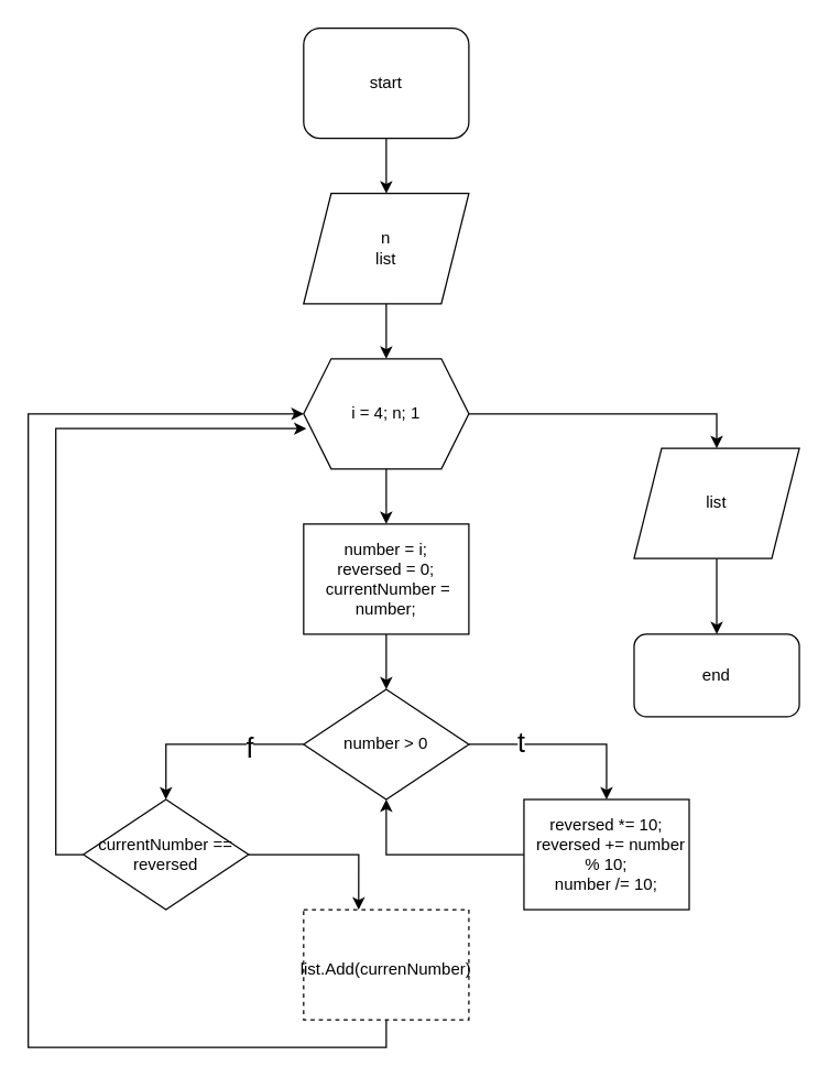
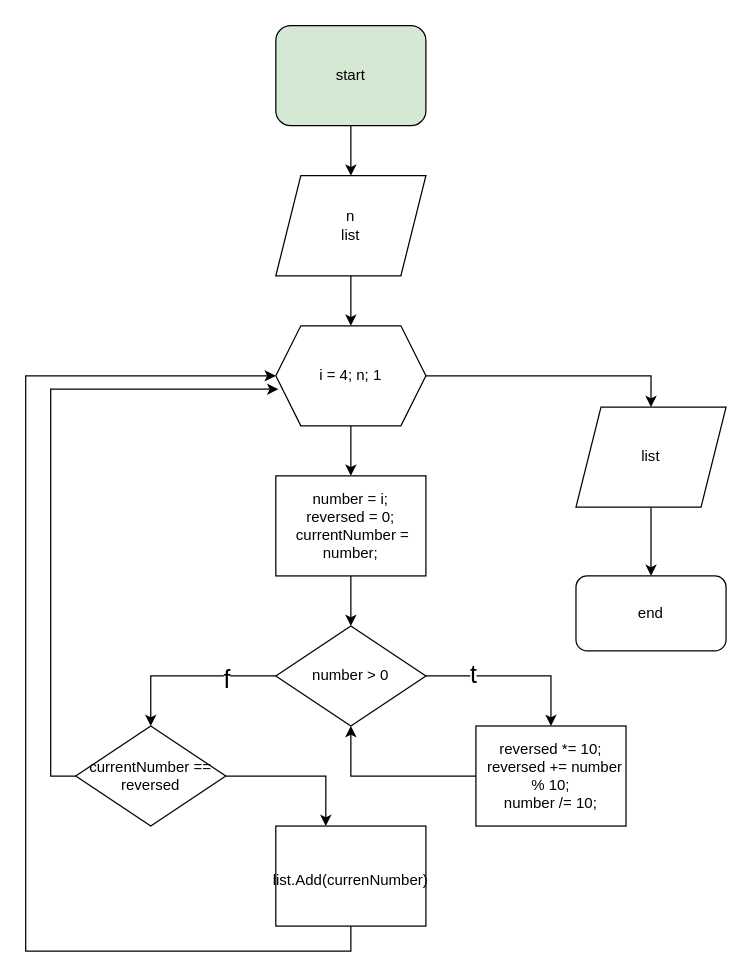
  <mxCell id="0" />
  <mxCell id="1" parent="0" />
  <mxCell id="2" style="edgeStyle=orthogonalEdgeStyle;rounded=0;orthogonalLoop=1;jettySize=auto;html=1;exitX=0.5;exitY=1;exitDx=0;exitDy=0;entryX=0.5;entryY=0;entryDx=0;entryDy=0;" edge="1" parent="1" source="3" target="5"><mxGeometry relative="1" as="geometry" /></mxCell>
- <mxCell id="3" value="start" style="rounded=1;whiteSpace=wrap;html=1;" vertex="1" parent="1"><mxGeometry x="220" y="20" width="120" height="80" as="geometry" /></mxCell>
+ <mxCell id="3" value="start" style="rounded=1;whiteSpace=wrap;html=1;fillColor=#d5e8d4;" vertex="1" parent="1"><mxGeometry x="220" y="20" width="120" height="80" as="geometry" /></mxCell>
  <mxCell id="4" style="edgeStyle=orthogonalEdgeStyle;rounded=0;orthogonalLoop=1;jettySize=auto;html=1;exitX=0.5;exitY=1;exitDx=0;exitDy=0;entryX=0.5;entryY=0;entryDx=0;entryDy=0;" edge="1" parent="1" source="5" target="8"><mxGeometry relative="1" as="geometry" /></mxCell>
  <mxCell id="5" value="n&lt;br&gt;list" style="shape=parallelogram;perimeter=parallelogramPerimeter;whiteSpace=wrap;html=1;fixedSize=1;" vertex="1" parent="1"><mxGeometry x="220" y="140" width="120" height="80" as="geometry" /></mxCell>
  <mxCell id="6" style="edgeStyle=orthogonalEdgeStyle;rounded=0;orthogonalLoop=1;jettySize=auto;html=1;exitX=0.5;exitY=1;exitDx=0;exitDy=0;entryX=0.5;entryY=0;entryDx=0;entryDy=0;" edge="1" parent="1" source="8" target="10"><mxGeometry relative="1" as="geometry" /></mxCell>
  <mxCell id="7" style="edgeStyle=orthogonalEdgeStyle;rounded=0;orthogonalLoop=1;jettySize=auto;html=1;fontSize=12;entryX=0.5;entryY=0;entryDx=0;entryDy=0;" edge="1" parent="1" source="8" target="24"><mxGeometry relative="1" as="geometry"><mxPoint x="520" y="300" as="targetPoint" /><Array as="points"><mxPoint x="520" y="300" /></Array></mxGeometry></mxCell>
  <mxCell id="8" value="i = 4; n; 1" style="shape=hexagon;perimeter=hexagonPerimeter2;whiteSpace=wrap;html=1;fixedSize=1;" vertex="1" parent="1"><mxGeometry x="220" y="260" width="120" height="80" as="geometry" /></mxCell>
  <mxCell id="9" style="edgeStyle=orthogonalEdgeStyle;rounded=0;orthogonalLoop=1;jettySize=auto;html=1;exitX=0.5;exitY=1;exitDx=0;exitDy=0;entryX=0.5;entryY=0;entryDx=0;entryDy=0;" edge="1" parent="1" source="10" target="15"><mxGeometry relative="1" as="geometry" /></mxCell>
  <mxCell id="10" value="&lt;div&gt;number = i;&lt;/div&gt;&lt;div&gt;reversed = 0;&lt;/div&gt;&lt;div&gt;&lt;span&gt;&amp;nbsp;currentNumber = number;&lt;/span&gt;&lt;/div&gt;" style="rounded=0;whiteSpace=wrap;html=1;" vertex="1" parent="1"><mxGeometry x="220" y="380" width="120" height="80" as="geometry" /></mxCell>
  <mxCell id="11" style="edgeStyle=orthogonalEdgeStyle;rounded=0;orthogonalLoop=1;jettySize=auto;html=1;exitX=1;exitY=0.5;exitDx=0;exitDy=0;entryX=0.5;entryY=0;entryDx=0;entryDy=0;" edge="1" parent="1" source="15" target="17"><mxGeometry relative="1" as="geometry"><mxPoint x="440" y="540" as="targetPoint" /><Array as="points"><mxPoint x="440" y="540" /></Array></mxGeometry></mxCell>
  <mxCell id="12" value="t" style="edgeLabel;html=1;align=center;verticalAlign=middle;resizable=0;points=[];fontSize=20;" vertex="1" connectable="0" parent="11"><mxGeometry x="-0.471" y="3" relative="1" as="geometry"><mxPoint as="offset" /></mxGeometry></mxCell>
  <mxCell id="13" style="edgeStyle=orthogonalEdgeStyle;rounded=0;orthogonalLoop=1;jettySize=auto;html=1;exitX=0;exitY=0.5;exitDx=0;exitDy=0;entryX=0.5;entryY=0;entryDx=0;entryDy=0;" edge="1" parent="1" source="15" target="20"><mxGeometry relative="1" as="geometry"><mxPoint x="120" y="540" as="targetPoint" /><Array as="points"><mxPoint x="120" y="540" /></Array></mxGeometry></mxCell>
  <mxCell id="14" value="f" style="edgeLabel;html=1;align=center;verticalAlign=middle;resizable=0;points=[];fontSize=20;" vertex="1" connectable="0" parent="13"><mxGeometry x="-0.432" y="1" relative="1" as="geometry"><mxPoint as="offset" /></mxGeometry></mxCell>
  <mxCell id="15" value="number &amp;gt; 0" style="rhombus;whiteSpace=wrap;html=1;" vertex="1" parent="1"><mxGeometry x="220" y="500" width="120" height="80" as="geometry" /></mxCell>
  <mxCell id="16" value="" style="edgeStyle=orthogonalEdgeStyle;rounded=0;orthogonalLoop=1;jettySize=auto;html=1;entryX=0.5;entryY=1;entryDx=0;entryDy=0;" edge="1" parent="1" source="17" target="15"><mxGeometry relative="1" as="geometry"><mxPoint x="280" y="620" as="targetPoint" /><Array as="points"><mxPoint x="280" y="620" /></Array></mxGeometry></mxCell>
  <mxCell id="17" value="&lt;div&gt;reversed *= 10;&lt;/div&gt;&lt;div&gt;&amp;nbsp; reversed += number % 10;&lt;/div&gt;&lt;div&gt;&lt;span&gt;number /= 10;&lt;/span&gt;&lt;/div&gt;" style="rounded=0;whiteSpace=wrap;html=1;" vertex="1" parent="1"><mxGeometry x="380" y="580" width="120" height="80" as="geometry" /></mxCell>
  <mxCell id="18" style="edgeStyle=orthogonalEdgeStyle;rounded=0;orthogonalLoop=1;jettySize=auto;html=1;exitX=1;exitY=0.5;exitDx=0;exitDy=0;fontSize=20;entryX=0.333;entryY=0;entryDx=0;entryDy=0;entryPerimeter=0;" edge="1" parent="1" source="20" target="22"><mxGeometry relative="1" as="geometry"><mxPoint x="260" y="620" as="targetPoint" /><Array as="points"><mxPoint x="260" y="620" /></Array></mxGeometry></mxCell>
  <mxCell id="19" style="edgeStyle=orthogonalEdgeStyle;rounded=0;orthogonalLoop=1;jettySize=auto;html=1;fontSize=12;entryX=0.017;entryY=0.634;entryDx=0;entryDy=0;entryPerimeter=0;" edge="1" parent="1" source="20" target="8"><mxGeometry relative="1" as="geometry"><mxPoint x="220" y="300" as="targetPoint" /><Array as="points"><mxPoint x="40" y="620" /><mxPoint x="40" y="311" /></Array></mxGeometry></mxCell>
  <mxCell id="20" value="currentNumber == reversed" style="rhombus;whiteSpace=wrap;html=1;" vertex="1" parent="1"><mxGeometry x="60" y="580" width="120" height="80" as="geometry" /></mxCell>
  <mxCell id="21" style="edgeStyle=orthogonalEdgeStyle;rounded=0;orthogonalLoop=1;jettySize=auto;html=1;exitX=0.5;exitY=1;exitDx=0;exitDy=0;fontSize=12;entryX=0;entryY=0.5;entryDx=0;entryDy=0;" edge="1" parent="1" source="22" target="8"><mxGeometry relative="1" as="geometry"><mxPoint x="20" y="300" as="targetPoint" /><Array as="points"><mxPoint x="280" y="760" /><mxPoint x="20" y="760" /><mxPoint x="20" y="300" /></Array></mxGeometry></mxCell>
- <mxCell id="22" value="&lt;font style=&quot;font-size: 12px&quot;&gt;list.Add(currenNumber)&lt;/font&gt;" style="rounded=0;whiteSpace=wrap;html=1;fontSize=20;dashed=1;" vertex="1" parent="1"><mxGeometry x="220" y="660" width="120" height="80" as="geometry" /></mxCell>
+ <mxCell id="22" value="&lt;font style=&quot;font-size: 12px&quot;&gt;list.Add(currenNumber)&lt;/font&gt;" style="rounded=0;whiteSpace=wrap;html=1;fontSize=20;" vertex="1" parent="1"><mxGeometry x="220" y="660" width="120" height="80" as="geometry" /></mxCell>
  <mxCell id="23" style="edgeStyle=orthogonalEdgeStyle;rounded=0;orthogonalLoop=1;jettySize=auto;html=1;entryX=0.5;entryY=0;entryDx=0;entryDy=0;fontSize=12;" edge="1" parent="1" source="24" target="25"><mxGeometry relative="1" as="geometry" /></mxCell>
  <mxCell id="24" value="list" style="shape=parallelogram;perimeter=parallelogramPerimeter;whiteSpace=wrap;html=1;fixedSize=1;fontSize=12;" vertex="1" parent="1"><mxGeometry x="460" y="325" width="120" height="80" as="geometry" /></mxCell>
  <mxCell id="25" value="end" style="rounded=1;whiteSpace=wrap;html=1;fontSize=12;" vertex="1" parent="1"><mxGeometry x="460" y="460" width="120" height="60" as="geometry" /></mxCell>
